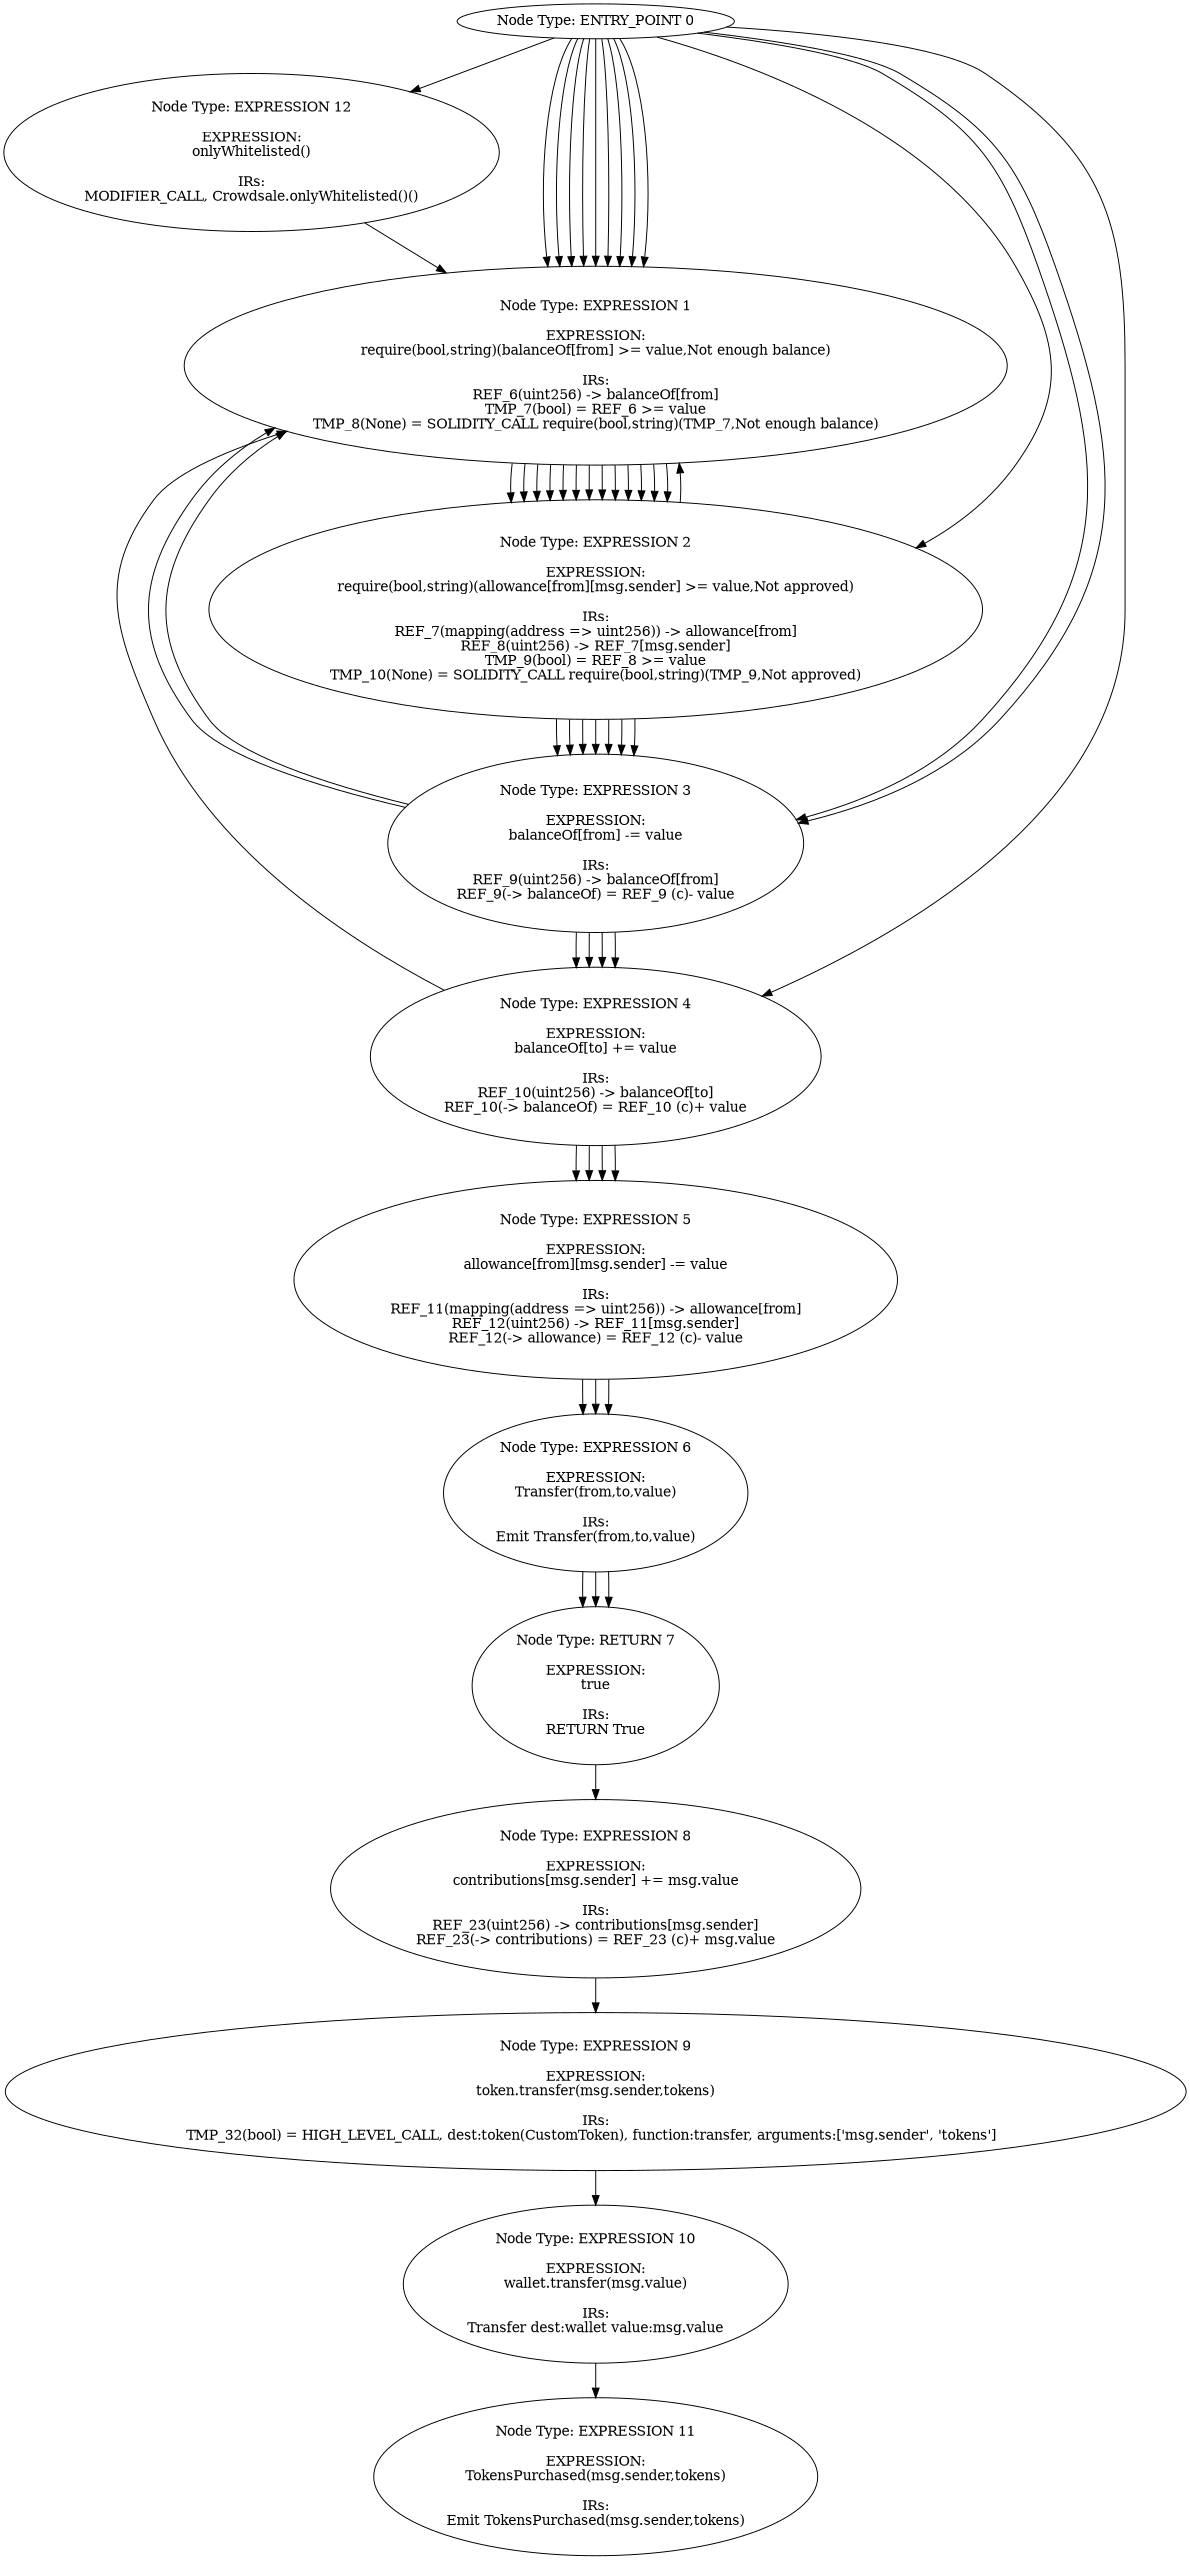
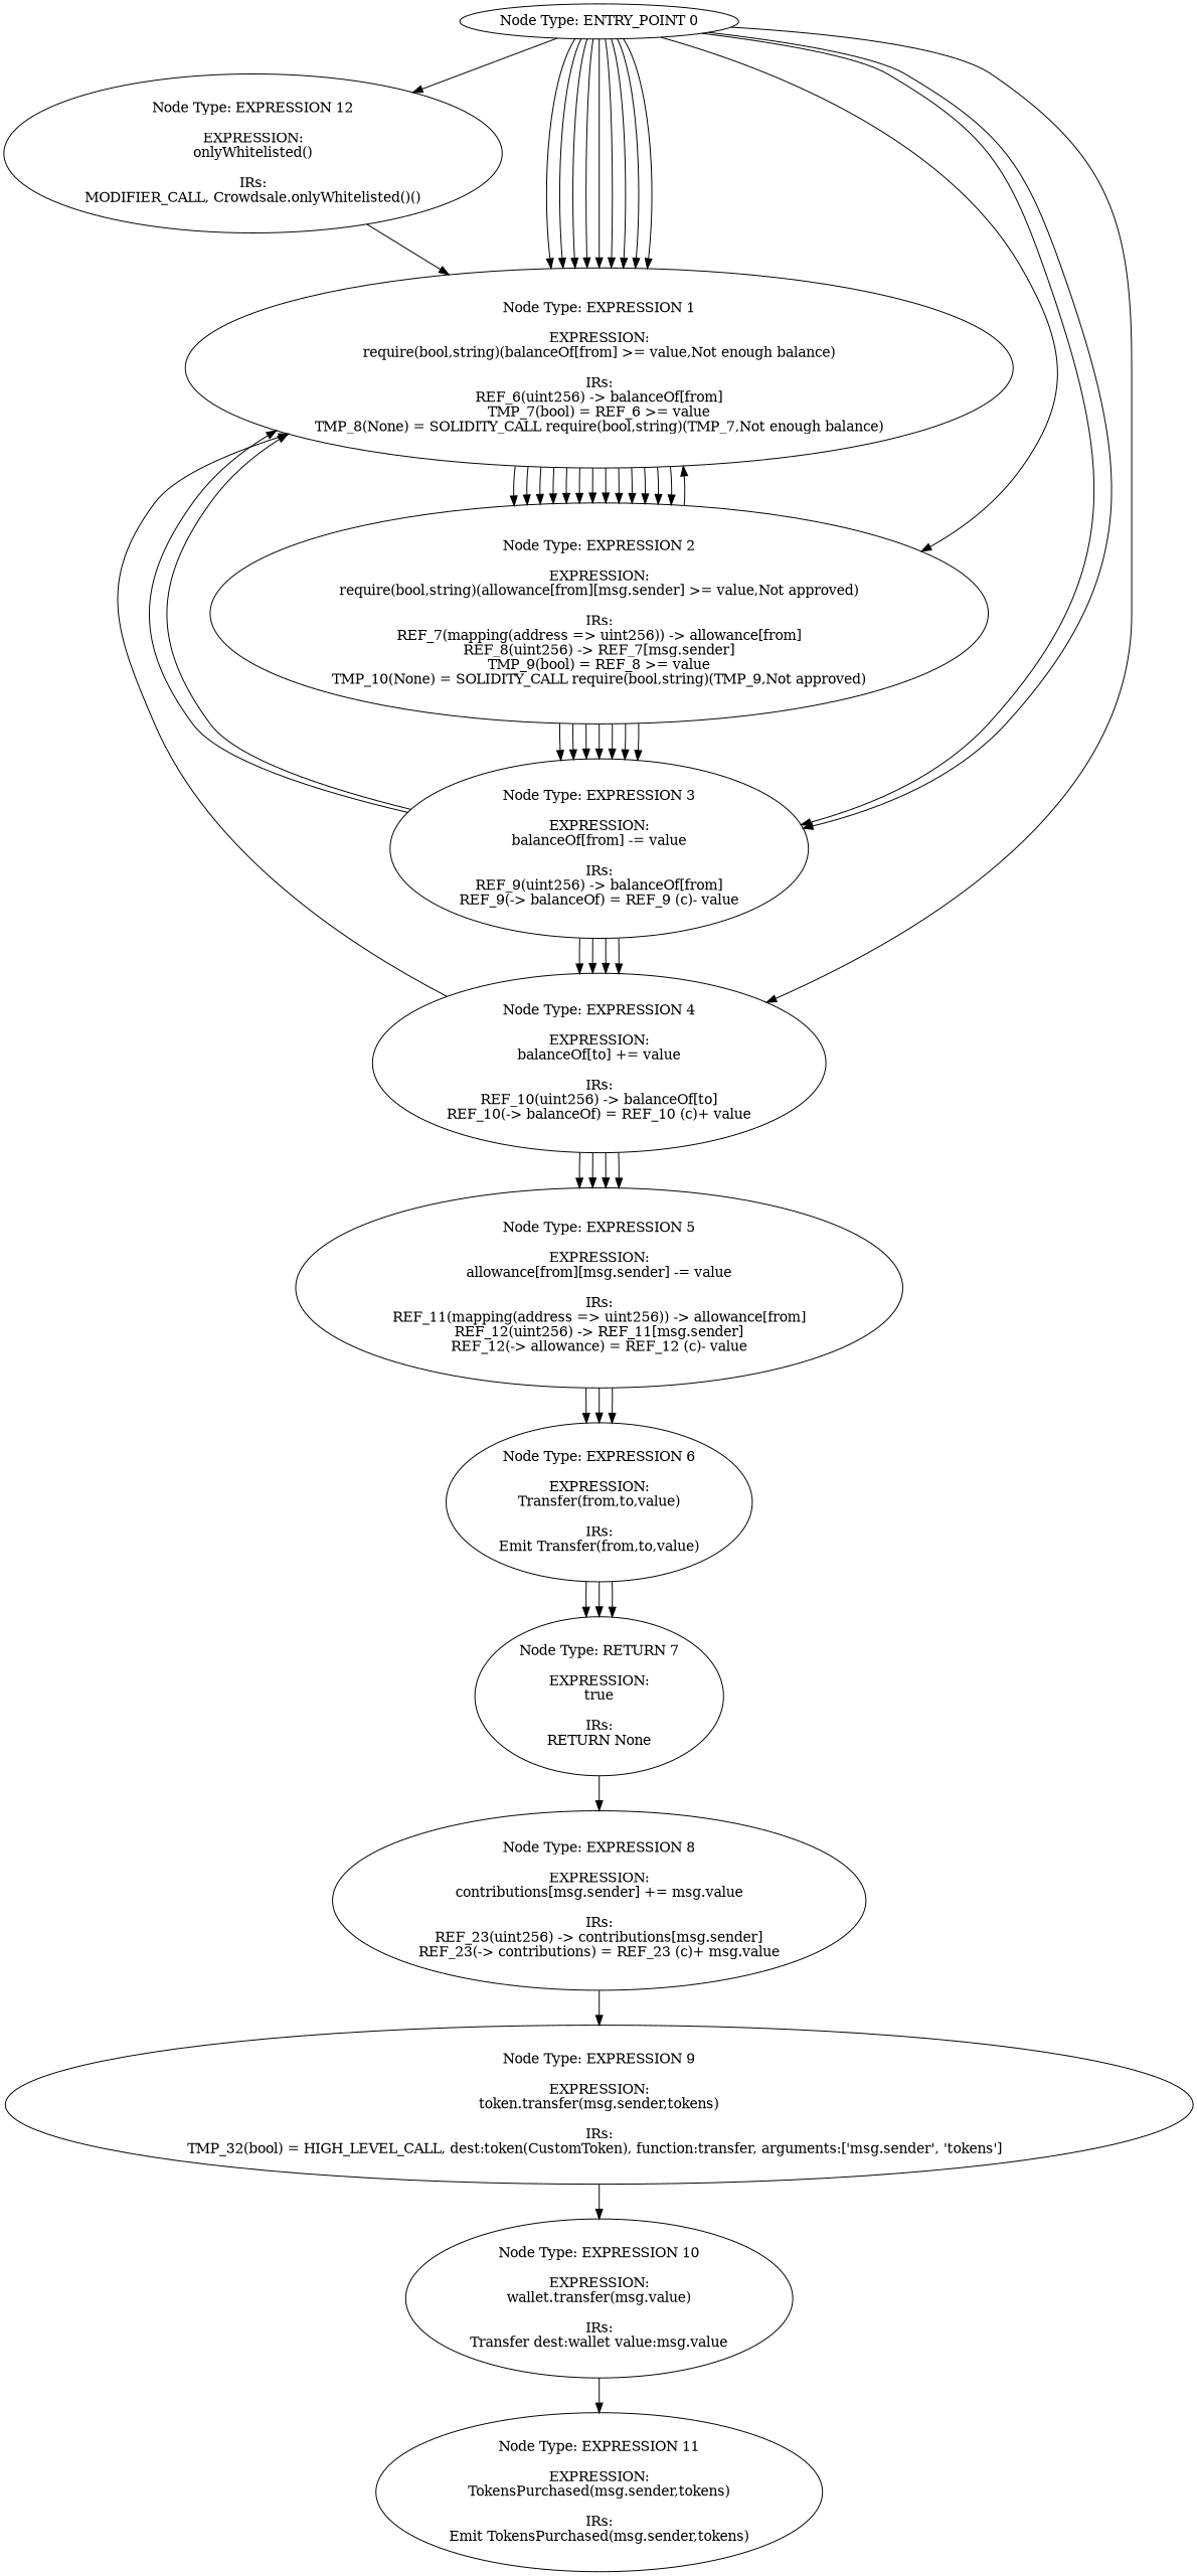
  digraph {
    n1 [label="Node Type: ENTRY_POINT 0\n"]
    n2 [label="Node Type: EXPRESSION 12\n\nEXPRESSION:\nonlyWhitelisted()\n\nIRs:\nMODIFIER_CALL, Crowdsale.onlyWhitelisted()()"]
    n3 [label="Node Type: EXPRESSION 1\n\nEXPRESSION:\nrequire(bool,string)(balanceOf[from] >= value,Not enough balance)\n\nIRs:\nREF_6(uint256) -> balanceOf[from]\nTMP_7(bool) = REF_6 >= value\nTMP_8(None) = SOLIDITY_CALL require(bool,string)(TMP_7,Not enough balance)"]
    n4 [label="Node Type: EXPRESSION 2\n\nEXPRESSION:\nrequire(bool,string)(allowance[from][msg.sender] >= value,Not approved)\n\nIRs:\nREF_7(mapping(address => uint256)) -> allowance[from]\nREF_8(uint256) -> REF_7[msg.sender]\nTMP_9(bool) = REF_8 >= value\nTMP_10(None) = SOLIDITY_CALL require(bool,string)(TMP_9,Not approved)"]
    n5 [label="Node Type: EXPRESSION 3\n\nEXPRESSION:\nbalanceOf[from] -= value\n\nIRs:\nREF_9(uint256) -> balanceOf[from]\nREF_9(-> balanceOf) = REF_9 (c)- value"]
    n6 [label="Node Type: EXPRESSION 4\n\nEXPRESSION:\nbalanceOf[to] += value\n\nIRs:\nREF_10(uint256) -> balanceOf[to]\nREF_10(-> balanceOf) = REF_10 (c)+ value"]
    n7 [label="Node Type: EXPRESSION 5\n\nEXPRESSION:\nallowance[from][msg.sender] -= value\n\nIRs:\nREF_11(mapping(address => uint256)) -> allowance[from]\nREF_12(uint256) -> REF_11[msg.sender]\nREF_12(-> allowance) = REF_12 (c)- value"]
    n8 [label="Node Type: EXPRESSION 6\n\nEXPRESSION:\nTransfer(from,to,value)\n\nIRs:\nEmit Transfer(from,to,value)"]
-   n9 [label="Node Type: RETURN 7\n\nEXPRESSION:\ntrue\n\nIRs:\nRETURN True"]
+   n9 [label="Node Type: RETURN 7\n\nEXPRESSION:\ntrue\n\nIRs:\nRETURN None"]
    n10 [label="Node Type: EXPRESSION 8\n\nEXPRESSION:\ncontributions[msg.sender] += msg.value\n\nIRs:\nREF_23(uint256) -> contributions[msg.sender]\nREF_23(-> contributions) = REF_23 (c)+ msg.value"]
    n11 [label="Node Type: EXPRESSION 9\n\nEXPRESSION:\ntoken.transfer(msg.sender,tokens)\n\nIRs:\nTMP_32(bool) = HIGH_LEVEL_CALL, dest:token(CustomToken), function:transfer, arguments:['msg.sender', 'tokens']  "]
    n12 [label="Node Type: EXPRESSION 10\n\nEXPRESSION:\nwallet.transfer(msg.value)\n\nIRs:\nTransfer dest:wallet value:msg.value"]
    n13 [label="Node Type: EXPRESSION 11\n\nEXPRESSION:\nTokensPurchased(msg.sender,tokens)\n\nIRs:\nEmit TokensPurchased(msg.sender,tokens)"]
    n1 -> n2
    n1 -> n3
    n1 -> n3
    n1 -> n3
    n1 -> n3
    n1 -> n3
    n1 -> n3
    n1 -> n3
    n1 -> n3
    n1 -> n3
    n1 -> n4
    n1 -> n5
    n1 -> n5
    n1 -> n6
    n2 -> n3
    n3 -> n4
    n3 -> n4
    n3 -> n4
    n3 -> n4
    n3 -> n4
    n3 -> n4
    n3 -> n4
    n3 -> n4
    n3 -> n4
    n3 -> n4
    n3 -> n4
    n3 -> n4
    n3 -> n4
    n4 -> n3
    n4 -> n5
    n4 -> n5
    n4 -> n5
    n4 -> n5
    n4 -> n5
    n4 -> n5
    n4 -> n5
    n5 -> n3
    n5 -> n3
    n5 -> n6
    n5 -> n6
    n5 -> n6
    n5 -> n6
    n6 -> n3
    n6 -> n7
    n6 -> n7
    n6 -> n7
    n6 -> n7
    n7 -> n8
    n7 -> n8
    n7 -> n8
    n8 -> n9
    n8 -> n9
    n8 -> n9
    n9 -> n10
    n10 -> n11
    n11 -> n12
    n12 -> n13
  }
